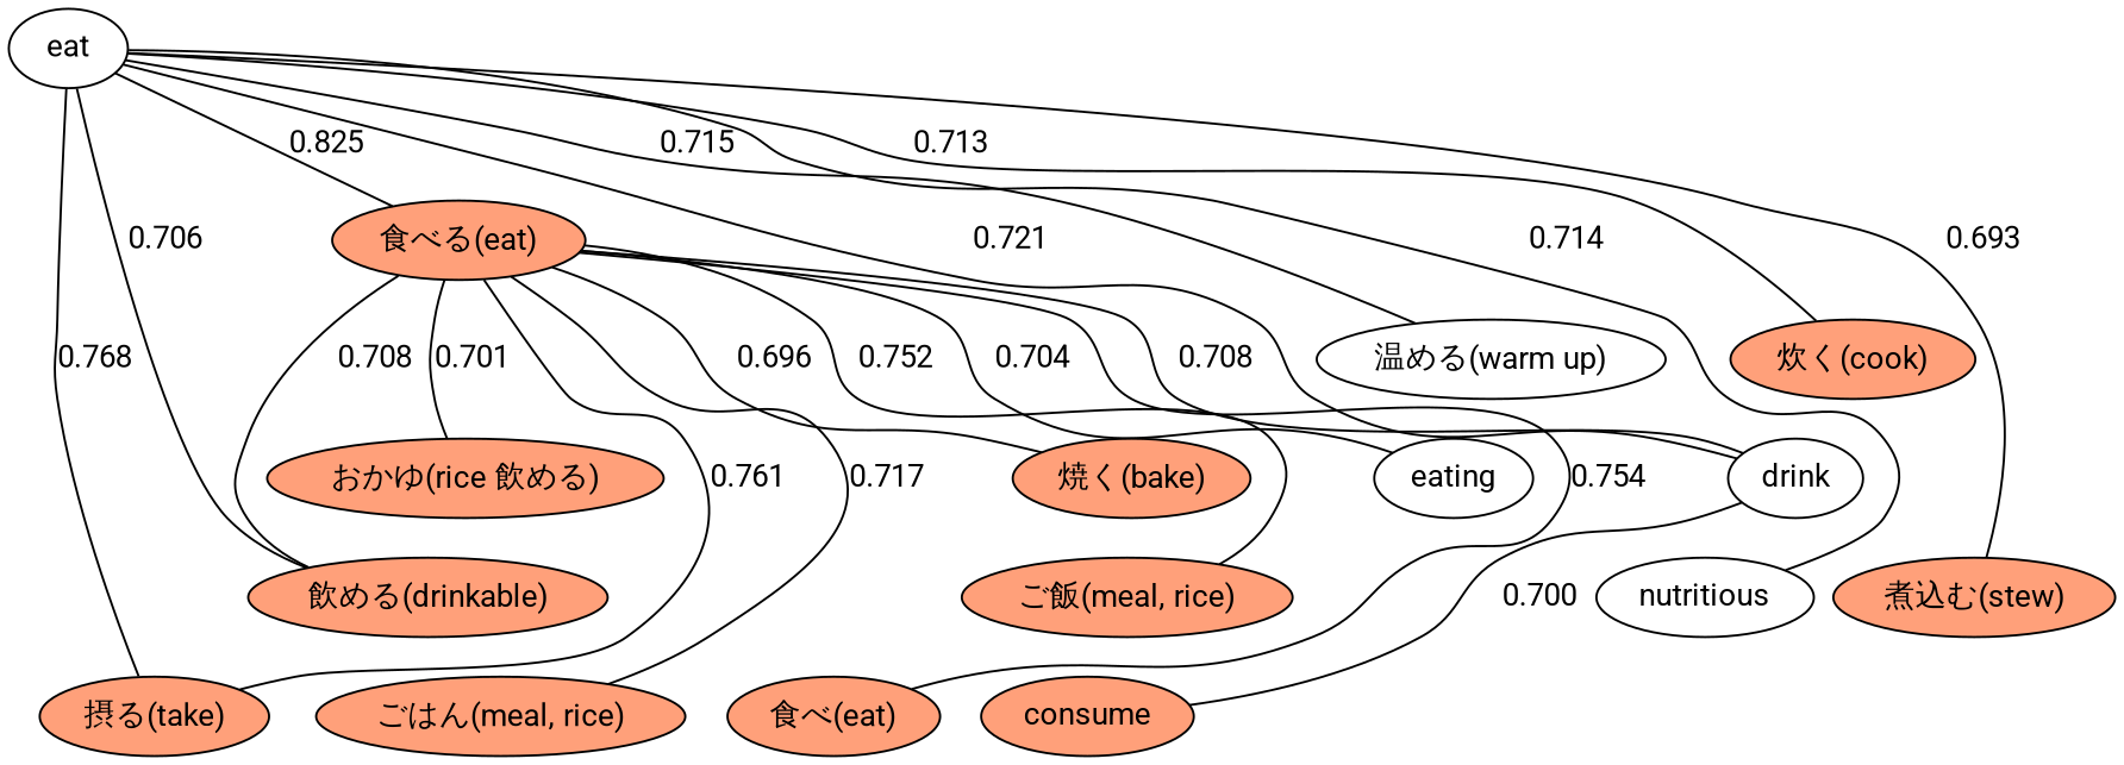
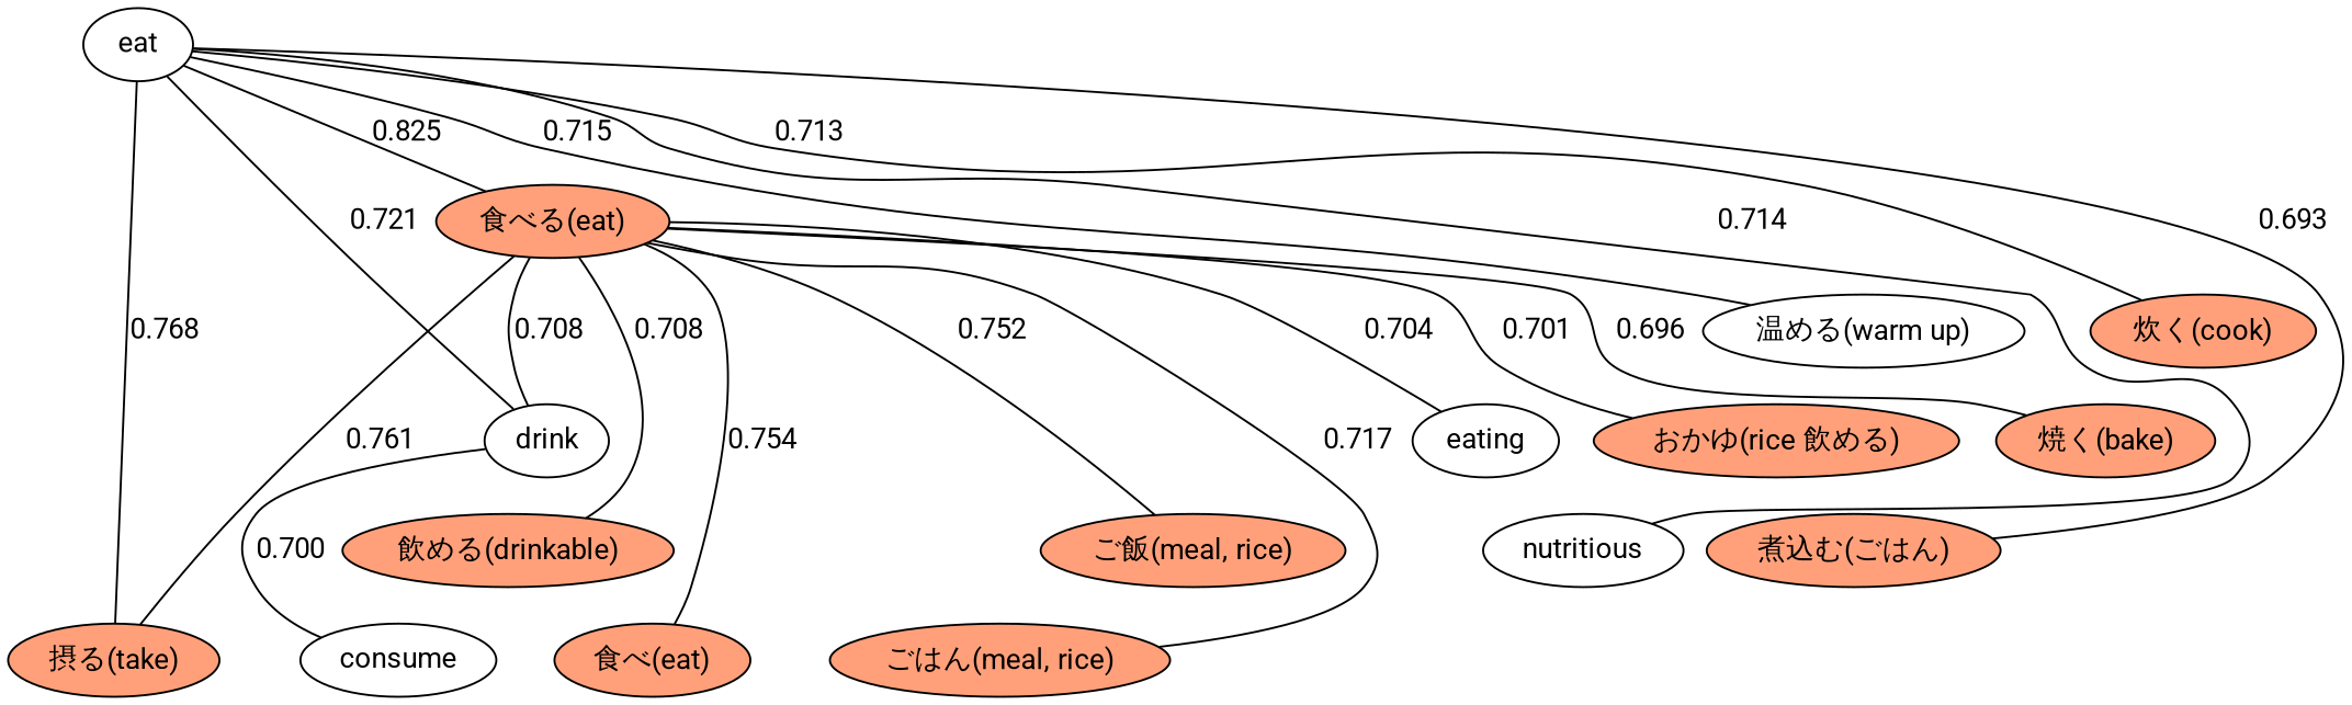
  strict graph {
    fontname=Roboto
    node [fillcolor=lightsalmon fontname=Roboto style=filled]
    edge [fontname=Roboto]
    eat [fillcolor=white]
    "食べる(eat)"
    "摂る(take)"
    drink [fillcolor=white]
    "温める(warm up)" [fillcolor=white]
    nutritious [fillcolor=white]
    "炊く(cook)"
    "飲める(drinkable)"
-   "煮込む(stew)"
+   "煮込む(stew)" [label="煮込む(ごはん)"]
    "食べ(eat)"
    "ご飯(meal, rice)"
    "ごはん(meal, rice)"
    eating [fillcolor=white]
    n14 [label="おかゆ(rice 飲める)"]
    "焼く(bake)"
-   consume
+   consume [fillcolor=white]
    eat -- "食べる(eat)" [label=0.825 weight=0.8249295949935913]
    eat -- "摂る(take)" [label=0.768 weight=0.7678977251052856]
    eat -- drink [label=0.721 weight=0.7207005023956299]
    eat -- "温める(warm up)" [label=0.715 weight=0.7146932482719421]
    eat -- nutritious [label=0.714 weight=0.7139660120010376]
    eat -- "炊く(cook)" [label=0.713 weight=0.7132507562637329]
-   eat -- "飲める(drinkable)" [label=0.706 weight=0.7056628465652466]
    eat -- "煮込む(stew)" [label=0.693 weight=0.6929421424865723]
    "食べる(eat)" -- "摂る(take)" [label=0.761 weight=0.7606066465377808]
    "食べる(eat)" -- drink [label=0.708 weight=0.7075343728065491]
    "食べる(eat)" -- "飲める(drinkable)" [label=0.708 weight=0.7111228704452515]
    "食べる(eat)" -- "食べ(eat)" [label=0.754 weight=0.7542535066604614]
    "食べる(eat)" -- "ご飯(meal, rice)" [label=0.752 weight=0.7516777515411377]
    "食べる(eat)" -- "ごはん(meal, rice)" [label=0.717 weight=0.7173765897750854]
    "食べる(eat)" -- eating [label=0.704 weight=0.7043838500976562]
    "食べる(eat)" -- n14 [label=0.701 weight=0.7011544704437256]
    "食べる(eat)" -- "焼く(bake)" [label=0.696 weight=0.6955928802490234]
    drink -- consume [label=0.700 weight=0.7000642418861389]
  }
